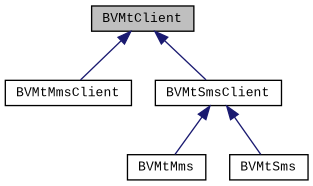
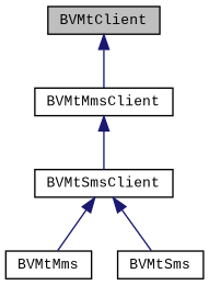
  digraph {
    fontname="Liberation Mono"
    node [color=black fontname="Liberation Mono" fontsize=10 shape=record]
    edge [color=midnightblue dir=back fontname="Liberation Mono" fontsize=10 labelfontname="FreeSans.ttf" labelfontsize=10 style=solid]
    n1 [fillcolor=grey75 fontcolor=black height=0.2 label=BVMtClient style=filled width=0.4]
    n2 [height=0.2 label=BVMtMmsClient width=0.4]
    n3 [height=0.2 label=BVMtSmsClient width=0.4]
    n4 [height=0.2 label=BVMtMms width=0.4]
    n5 [height=0.2 label=BVMtSms width=0.4]
    n1 -> n2
-   n1 -> n3
+   n2 -> n3
    n3 -> n4
    n3 -> n5
  }
